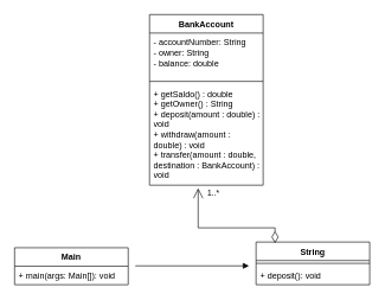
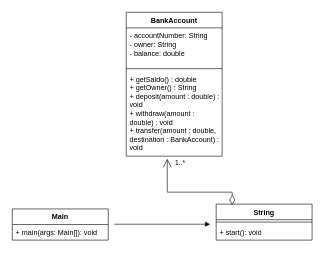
  <mxCell id="0" />
  <mxCell id="1" parent="0" />
  <mxCell id="2" value="BankAccount" style="swimlane;fontStyle=1;align=center;verticalAlign=top;childLayout=stackLayout;horizontal=1;startSize=26;horizontalStack=0;resizeParent=1;resizeParentMax=0;resizeLast=0;collapsible=1;marginBottom=0;whiteSpace=wrap;html=1;" vertex="1" parent="1"><mxGeometry x="210" y="20" width="160" height="240" as="geometry" /></mxCell>
  <mxCell id="3" value="&lt;div&gt;- accountNumber: String&lt;/div&gt;&lt;div&gt;&lt;div&gt;- owner: String&lt;/div&gt;&lt;div&gt;&lt;div&gt;- balance: double&lt;/div&gt;&amp;nbsp;&lt;/div&gt;&amp;nbsp;&lt;/div&gt;" style="text;strokeColor=none;fillColor=none;align=left;verticalAlign=top;spacingLeft=4;spacingRight=4;overflow=hidden;rotatable=0;points=[[0,0.5],[1,0.5]];portConstraint=eastwest;whiteSpace=wrap;html=1;" vertex="1" parent="2"><mxGeometry y="26" width="160" height="64" as="geometry" /></mxCell>
  <mxCell id="4" value="" style="line;strokeWidth=1;fillColor=none;align=left;verticalAlign=middle;spacingTop=-1;spacingLeft=3;spacingRight=3;rotatable=0;labelPosition=right;points=[];portConstraint=eastwest;strokeColor=inherit;" vertex="1" parent="2"><mxGeometry y="90" width="160" height="8" as="geometry" /></mxCell>
  <mxCell id="5" value="&lt;div&gt;+ getSaldo() : double&lt;/div&gt;&lt;div&gt;+ getOwner() : String&lt;/div&gt;&lt;div&gt;+ deposit(amount : double) : void&lt;/div&gt;&lt;div&gt;+ withdraw(amount : double) : void&lt;/div&gt;&lt;div&gt;+ transfer(amount : double, destination : BankAccount) : void&lt;/div&gt;&lt;div&gt;&lt;br&gt;&lt;/div&gt;" style="text;strokeColor=none;fillColor=none;align=left;verticalAlign=top;spacingLeft=4;spacingRight=4;overflow=hidden;rotatable=0;points=[[0,0.5],[1,0.5]];portConstraint=eastwest;whiteSpace=wrap;html=1;" vertex="1" parent="2"><mxGeometry y="98" width="160" height="142" as="geometry" /></mxCell>
  <mxCell id="6" value="Main" style="swimlane;fontStyle=1;align=center;verticalAlign=top;childLayout=stackLayout;horizontal=1;startSize=26;horizontalStack=0;resizeParent=1;resizeParentMax=0;resizeLast=0;collapsible=1;marginBottom=0;whiteSpace=wrap;html=1;" vertex="1" parent="1"><mxGeometry x="20" y="348" width="160" height="52" as="geometry" /></mxCell>
  <mxCell id="7" value="+ main(args: Main[]): void" style="text;strokeColor=none;fillColor=none;align=left;verticalAlign=top;spacingLeft=4;spacingRight=4;overflow=hidden;rotatable=0;points=[[0,0.5],[1,0.5]];portConstraint=eastwest;whiteSpace=wrap;html=1;" vertex="1" parent="6"><mxGeometry y="26" width="160" height="26" as="geometry" /></mxCell>
  <mxCell id="8" value="String" style="swimlane;fontStyle=1;align=center;verticalAlign=top;childLayout=stackLayout;horizontal=1;startSize=26;horizontalStack=0;resizeParent=1;resizeParentMax=0;resizeLast=0;collapsible=1;marginBottom=0;whiteSpace=wrap;html=1;" vertex="1" parent="1"><mxGeometry x="360" y="340" width="160" height="60" as="geometry" /></mxCell>
  <mxCell id="9" value="" style="line;strokeWidth=1;fillColor=none;align=left;verticalAlign=middle;spacingTop=-1;spacingLeft=3;spacingRight=3;rotatable=0;labelPosition=right;points=[];portConstraint=eastwest;strokeColor=inherit;" vertex="1" parent="8"><mxGeometry y="26" width="160" height="8" as="geometry" /></mxCell>
- <mxCell id="10" value="+ deposit(): void" style="text;strokeColor=none;fillColor=none;align=left;verticalAlign=top;spacingLeft=4;spacingRight=4;overflow=hidden;rotatable=0;points=[[0,0.5],[1,0.5]];portConstraint=eastwest;whiteSpace=wrap;html=1;" vertex="1" parent="8"><mxGeometry y="34" width="160" height="26" as="geometry" /></mxCell>
+ <mxCell id="10" value="+ start(): void" style="text;strokeColor=none;fillColor=none;align=left;verticalAlign=top;spacingLeft=4;spacingRight=4;overflow=hidden;rotatable=0;points=[[0,0.5],[1,0.5]];portConstraint=eastwest;whiteSpace=wrap;html=1;" vertex="1" parent="8"><mxGeometry y="34" width="160" height="26" as="geometry" /></mxCell>
  <mxCell id="11" value="" style="endArrow=block;endFill=1;html=1;edgeStyle=orthogonalEdgeStyle;align=left;verticalAlign=top;rounded=0;" edge="1" parent="1"><mxGeometry x="-1" relative="1" as="geometry"><mxPoint x="190" y="373.5" as="sourcePoint" /><mxPoint x="350" y="373.5" as="targetPoint" /></mxGeometry></mxCell>
  <mxCell id="12" value="1..*" style="endArrow=open;html=1;endSize=12;startArrow=diamondThin;startSize=14;startFill=0;edgeStyle=orthogonalEdgeStyle;align=left;verticalAlign=bottom;rounded=0;exitX=0.167;exitY=0.024;exitDx=0;exitDy=0;exitPerimeter=0;entryX=0.428;entryY=1.03;entryDx=0;entryDy=0;entryPerimeter=0;" edge="1" parent="1" source="8" target="5"><mxGeometry x="0.83" y="-12" relative="1" as="geometry"><mxPoint x="280" y="300" as="sourcePoint" /><mxPoint x="440" y="300" as="targetPoint" /><Array as="points"><mxPoint x="387" y="320" /><mxPoint x="278" y="320" /></Array><mxPoint as="offset" /></mxGeometry></mxCell>
